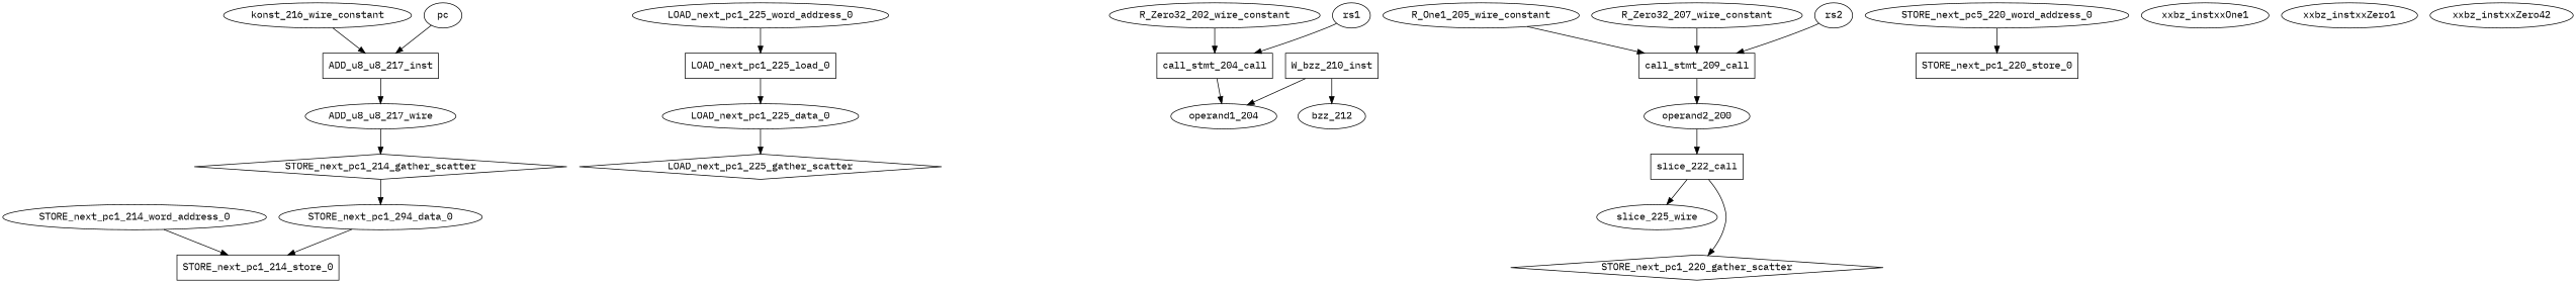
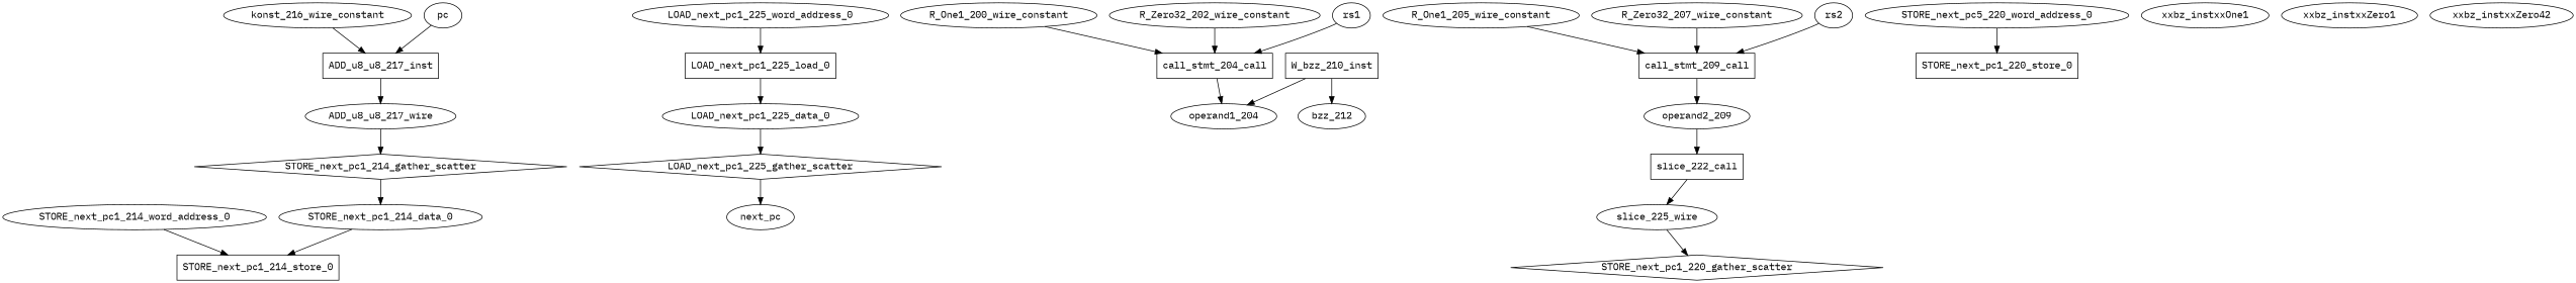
  digraph {
    fontname="IBM Plex Mono"
    node [fontname="IBM Plex Mono" shape=ellipse]
    edge [fontname="IBM Plex Mono"]
    STORE_next_pc1_214_gather_scatter [shape=diamond]
    ADD_u8_u8_217_wire
-   STORE_next_pc1_214_data_0 [label=STORE_next_pc1_294_data_0]
+   STORE_next_pc1_214_data_0
    LOAD_next_pc1_225_gather_scatter [shape=diamond]
    LOAD_next_pc1_225_data_0
+   next_pc [shape=""]
    LOAD_next_pc1_225_load_0 [shape=rectangle]
    LOAD_next_pc1_225_word_address_0
    call_stmt_204_call [shape=rectangle]
+   R_One1_200_wire_constant
    operand1_204
    call_stmt_209_call [shape=rectangle]
    R_One1_205_wire_constant
-   operand2_209 [label=operand2_200]
+   operand2_209
    R_Zero32_202_wire_constant
    R_Zero32_207_wire_constant
    STORE_next_pc1_214_store_0 [shape=rectangle]
    STORE_next_pc1_214_word_address_0
    STORE_next_pc1_220_store_0 [shape=rectangle]
    n20 [label=STORE_next_pc5_220_word_address_0]
    ADD_u8_u8_217_inst [shape=rectangle]
    konst_216_wire_constant
    W_bzz_210_inst [shape=rectangle]
    bzz_212
    n25 [label=slice_222_call shape=rectangle]
    n26 [label=slice_225_wire]
    STORE_next_pc1_220_gather_scatter [shape=diamond]
    xxbz_instxxOne1
    xxbz_instxxZero1
    n30 [label=xxbz_instxxZero42]
    pc [shape=""]
    rs1 [shape=""]
    rs2 [shape=""]
    STORE_next_pc1_214_gather_scatter -> STORE_next_pc1_214_data_0
    ADD_u8_u8_217_wire -> STORE_next_pc1_214_gather_scatter
    STORE_next_pc1_214_data_0 -> STORE_next_pc1_214_store_0
+   LOAD_next_pc1_225_gather_scatter -> next_pc
    LOAD_next_pc1_225_data_0 -> LOAD_next_pc1_225_gather_scatter
    LOAD_next_pc1_225_load_0 -> LOAD_next_pc1_225_data_0
    LOAD_next_pc1_225_word_address_0 -> LOAD_next_pc1_225_load_0
    call_stmt_204_call -> operand1_204
+   R_One1_200_wire_constant -> call_stmt_204_call
    call_stmt_209_call -> operand2_209
    R_One1_205_wire_constant -> call_stmt_209_call
    operand2_209 -> n25
    R_Zero32_202_wire_constant -> call_stmt_204_call
    R_Zero32_207_wire_constant -> call_stmt_209_call
    STORE_next_pc1_214_word_address_0 -> STORE_next_pc1_214_store_0
    n20 -> STORE_next_pc1_220_store_0
    ADD_u8_u8_217_inst -> ADD_u8_u8_217_wire
    konst_216_wire_constant -> ADD_u8_u8_217_inst
    W_bzz_210_inst -> operand1_204
    W_bzz_210_inst -> bzz_212
    n25 -> n26
-   n25 -> STORE_next_pc1_220_gather_scatter
+   n26 -> STORE_next_pc1_220_gather_scatter
    pc -> ADD_u8_u8_217_inst
    rs1 -> call_stmt_204_call
    rs2 -> call_stmt_209_call
  }
